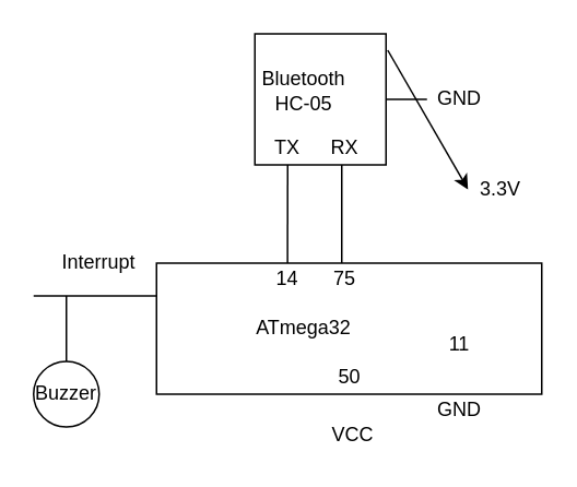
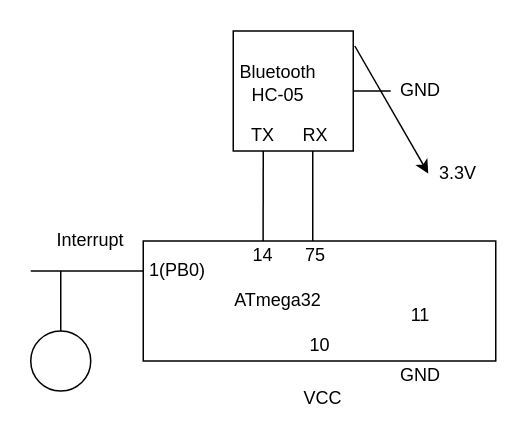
  <mxCell id="0" />
  <mxCell id="1" parent="0" />
  <mxCell id="2" value="" style="rounded=0;whiteSpace=wrap;html=1;" parent="1" vertex="1"><mxGeometry x="95" y="160" width="235" height="80" as="geometry" /></mxCell>
  <mxCell id="3" value="ATmega32" style="text;html=1;strokeColor=none;fillColor=none;align=center;verticalAlign=middle;whiteSpace=wrap;rounded=0;" parent="1" vertex="1"><mxGeometry x="165" y="190" width="40" height="20" as="geometry" /></mxCell>
  <mxCell id="4" value="" style="whiteSpace=wrap;html=1;aspect=fixed;" parent="1" vertex="1"><mxGeometry x="155" y="20" width="80" height="80" as="geometry" /></mxCell>
  <mxCell id="5" value="" style="endArrow=none;html=1;" parent="1" edge="1"><mxGeometry width="50" height="50" relative="1" as="geometry"><mxPoint x="208" y="160" as="sourcePoint" /><mxPoint x="208" y="100" as="targetPoint" /></mxGeometry></mxCell>
  <mxCell id="6" value="" style="endArrow=none;html=1;exitX=0.25;exitY=1;exitDx=0;exitDy=0;entryX=0.34;entryY=0;entryDx=0;entryDy=0;entryPerimeter=0;" parent="1" source="4" target="2" edge="1"><mxGeometry width="50" height="50" relative="1" as="geometry"><mxPoint x="100" y="380" as="sourcePoint" /><mxPoint x="150" y="330" as="targetPoint" /></mxGeometry></mxCell>
  <mxCell id="7" value="TX" style="text;html=1;strokeColor=none;fillColor=none;align=center;verticalAlign=middle;whiteSpace=wrap;rounded=0;" parent="1" vertex="1"><mxGeometry x="155" y="80" width="40" height="20" as="geometry" /></mxCell>
  <mxCell id="8" value="RX" style="text;html=1;strokeColor=none;fillColor=none;align=center;verticalAlign=middle;whiteSpace=wrap;rounded=0;" parent="1" vertex="1"><mxGeometry x="190" y="80" width="40" height="20" as="geometry" /></mxCell>
  <mxCell id="9" value="14" style="text;html=1;strokeColor=none;fillColor=none;align=center;verticalAlign=middle;whiteSpace=wrap;rounded=0;" parent="1" vertex="1"><mxGeometry x="155" y="160" width="40" height="20" as="geometry" /></mxCell>
  <mxCell id="10" value="75" style="text;html=1;strokeColor=none;fillColor=none;align=center;verticalAlign=middle;whiteSpace=wrap;rounded=0;" parent="1" vertex="1"><mxGeometry x="190" y="160" width="40" height="20" as="geometry" /></mxCell>
  <mxCell id="11" value="VCC" style="text;html=1;strokeColor=none;fillColor=none;align=center;verticalAlign=middle;whiteSpace=wrap;rounded=0;" parent="1" vertex="1"><mxGeometry x="195" y="255" width="40" height="20" as="geometry" /></mxCell>
  <mxCell id="12" value="GND" style="text;html=1;strokeColor=none;fillColor=none;align=center;verticalAlign=middle;whiteSpace=wrap;rounded=0;" parent="1" vertex="1"><mxGeometry x="260" y="240" width="40" height="20" as="geometry" /></mxCell>
- <mxCell id="13" value="50" style="text;html=1;strokeColor=none;fillColor=none;align=center;verticalAlign=middle;whiteSpace=wrap;rounded=0;" parent="1" vertex="1"><mxGeometry x="192.5" y="220" width="40" height="20" as="geometry" /></mxCell>
+ <mxCell id="13" value="10" style="text;html=1;strokeColor=none;fillColor=none;align=center;verticalAlign=middle;whiteSpace=wrap;rounded=0;" parent="1" vertex="1"><mxGeometry x="192.5" y="220" width="40" height="20" as="geometry" /></mxCell>
  <mxCell id="14" value="11" style="text;html=1;strokeColor=none;fillColor=none;align=center;verticalAlign=middle;whiteSpace=wrap;rounded=0;" parent="1" vertex="1"><mxGeometry x="260" y="200" width="40" height="20" as="geometry" /></mxCell>
  <mxCell id="15" value="3.3V" style="text;html=1;strokeColor=none;fillColor=none;align=center;verticalAlign=middle;whiteSpace=wrap;rounded=0;" parent="1" vertex="1"><mxGeometry x="285" y="105" width="40" height="20" as="geometry" /></mxCell>
  <mxCell id="16" value="GND" style="text;html=1;strokeColor=none;fillColor=none;align=center;verticalAlign=middle;whiteSpace=wrap;rounded=0;" parent="1" vertex="1"><mxGeometry x="260" y="50" width="40" height="20" as="geometry" /></mxCell>
  <mxCell id="17" value="" style="endArrow=classic;html=1;exitX=1.013;exitY=0.125;exitDx=0;exitDy=0;exitPerimeter=0;entryX=0;entryY=0.5;entryDx=0;entryDy=0;" parent="1" source="4" target="15" edge="1"><mxGeometry width="50" height="50" relative="1" as="geometry"><mxPoint x="100" y="330" as="sourcePoint" /><mxPoint x="150" y="280" as="targetPoint" /></mxGeometry></mxCell>
  <mxCell id="18" value="" style="endArrow=none;html=1;exitX=1;exitY=0.5;exitDx=0;exitDy=0;entryX=0;entryY=0.5;entryDx=0;entryDy=0;endFill=0;" parent="1" source="4" target="16" edge="1"><mxGeometry width="50" height="50" relative="1" as="geometry"><mxPoint x="100" y="330" as="sourcePoint" /><mxPoint x="150" y="280" as="targetPoint" /></mxGeometry></mxCell>
  <mxCell id="19" value="Bluetooth&lt;br&gt;HC-05" style="text;html=1;strokeColor=none;fillColor=none;align=center;verticalAlign=middle;whiteSpace=wrap;rounded=0;" parent="1" vertex="1"><mxGeometry x="165" y="45" width="40" height="20" as="geometry" /></mxCell>
  <mxCell id="20" value="" style="endArrow=none;html=1;entryX=0;entryY=0.25;entryDx=0;entryDy=0;" parent="1" target="2" edge="1"><mxGeometry width="50" height="50" relative="1" as="geometry"><mxPoint x="20" y="180" as="sourcePoint" /><mxPoint x="150" y="330" as="targetPoint" /></mxGeometry></mxCell>
  <mxCell id="21" value="Interrupt" style="text;html=1;strokeColor=none;fillColor=none;align=center;verticalAlign=middle;whiteSpace=wrap;rounded=0;" parent="1" vertex="1"><mxGeometry x="40" y="150" width="40" height="20" as="geometry" /></mxCell>
+ <mxCell id="22" value="1(PB0)" style="text;html=1;strokeColor=none;fillColor=none;align=center;verticalAlign=middle;whiteSpace=wrap;rounded=0;" parent="1" vertex="1"><mxGeometry x="97.5" y="170" width="40" height="20" as="geometry" /></mxCell>
  <mxCell id="23" value="" style="ellipse;whiteSpace=wrap;html=1;aspect=fixed;" parent="1" vertex="1"><mxGeometry x="20" y="220" width="40" height="40" as="geometry" /></mxCell>
  <mxCell id="24" value="" style="endArrow=none;html=1;exitX=0.5;exitY=0;exitDx=0;exitDy=0;" parent="1" source="23" edge="1"><mxGeometry width="50" height="50" relative="1" as="geometry"><mxPoint x="20" y="380" as="sourcePoint" /><mxPoint x="40" y="180" as="targetPoint" /></mxGeometry></mxCell>
- <mxCell id="25" value="Buzzer" style="text;html=1;strokeColor=none;fillColor=none;align=center;verticalAlign=middle;whiteSpace=wrap;rounded=0;" parent="1" vertex="1"><mxGeometry x="20" y="230" width="40" height="20" as="geometry" /></mxCell>
